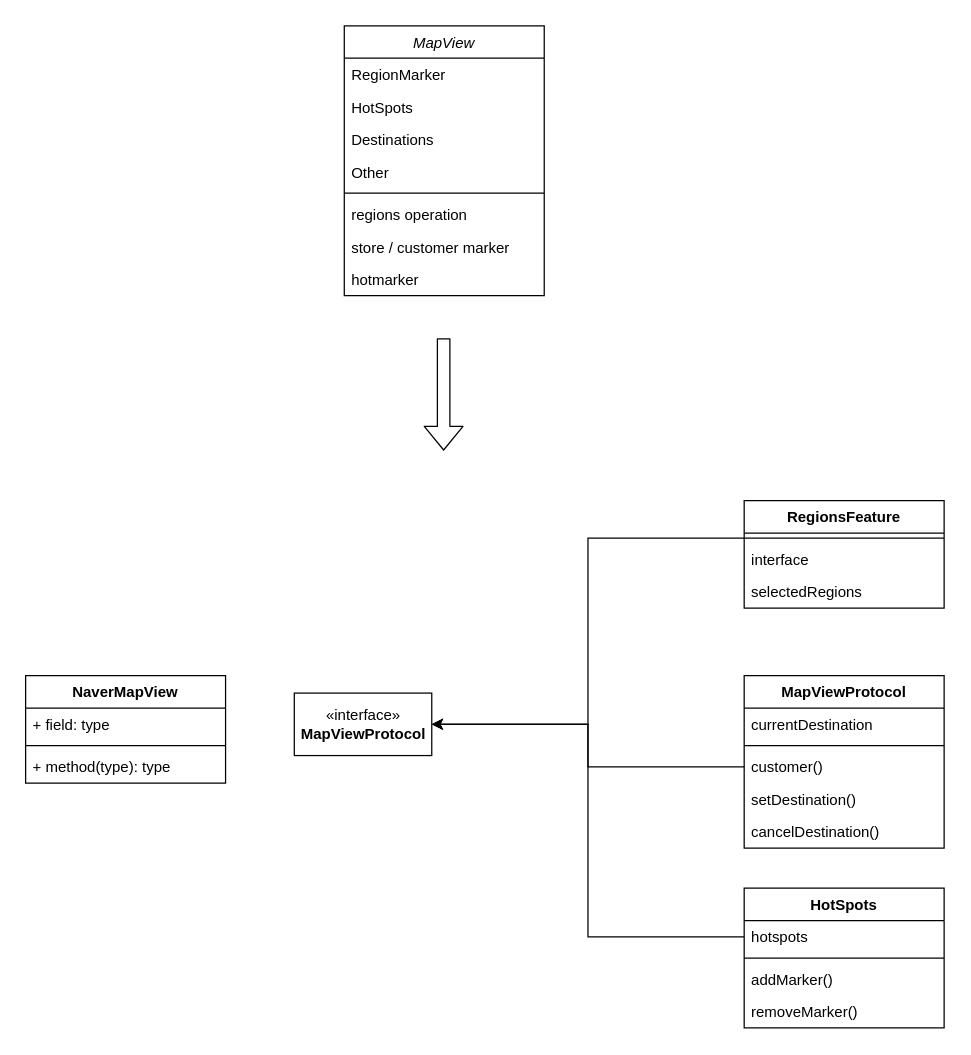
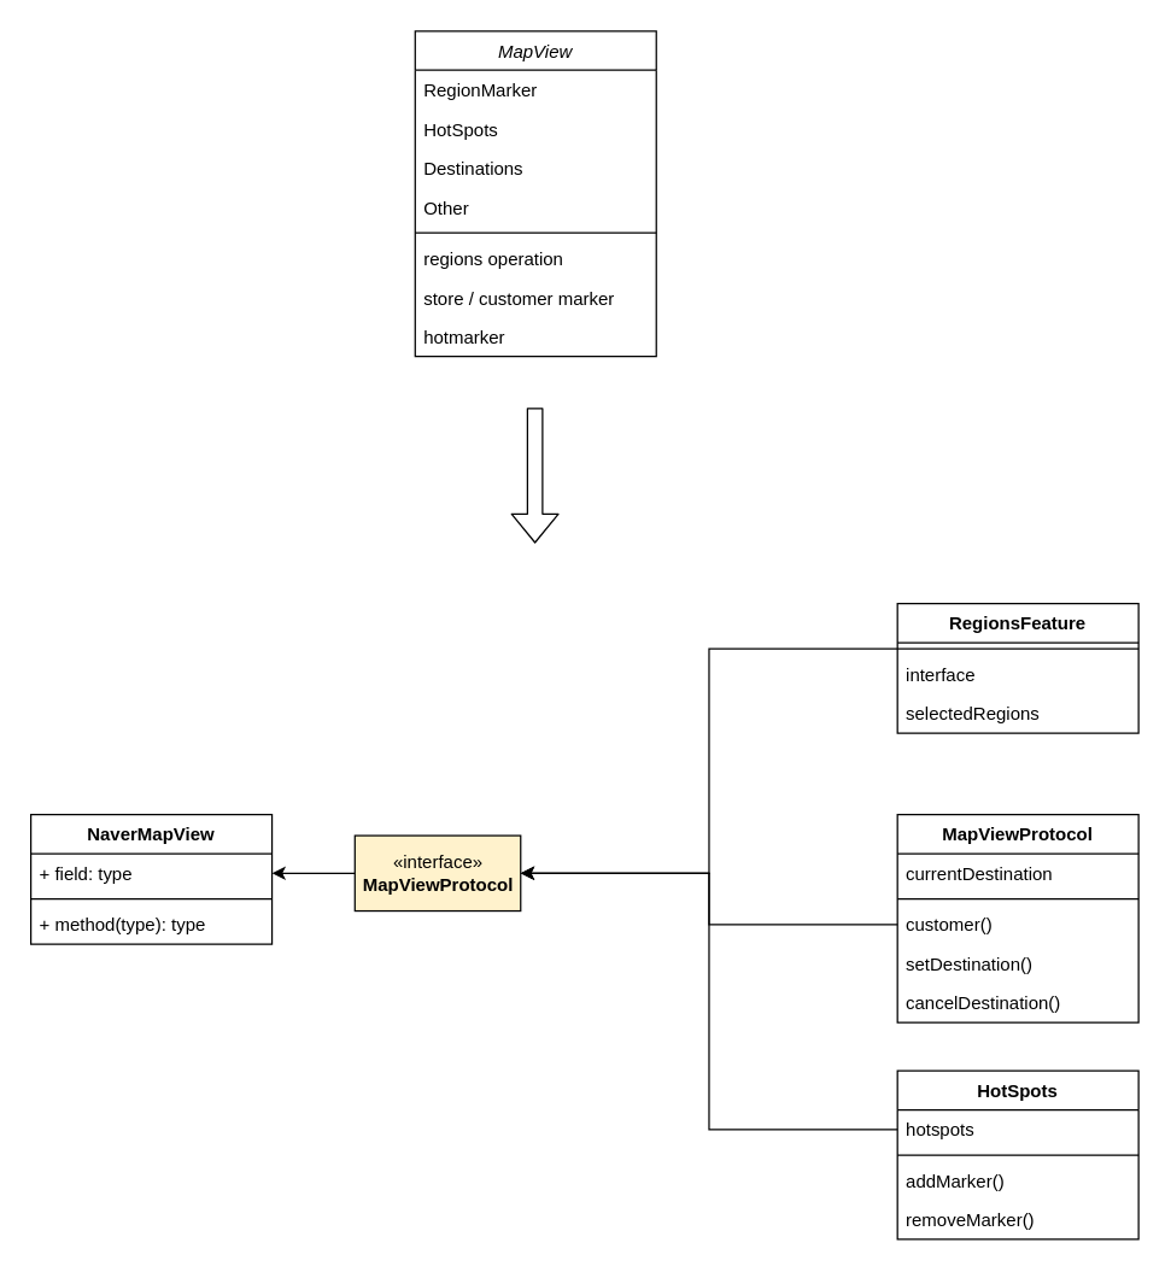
  <mxCell id="0" />
  <mxCell id="1" parent="0" />
  <mxCell id="2" value="MapView" style="swimlane;fontStyle=2;align=center;verticalAlign=top;childLayout=stackLayout;horizontal=1;startSize=26;horizontalStack=0;resizeParent=1;resizeLast=0;collapsible=1;marginBottom=0;rounded=0;shadow=0;strokeWidth=1;" parent="1" vertex="1"><mxGeometry x="275" y="20" width="160" height="216" as="geometry"><mxRectangle x="230" y="140" width="160" height="26" as="alternateBounds" /></mxGeometry></mxCell>
  <mxCell id="3" value="RegionMarker" style="text;align=left;verticalAlign=top;spacingLeft=4;spacingRight=4;overflow=hidden;rotatable=0;points=[[0,0.5],[1,0.5]];portConstraint=eastwest;" parent="2" vertex="1"><mxGeometry y="26" width="160" height="26" as="geometry" /></mxCell>
  <mxCell id="4" value="HotSpots" style="text;align=left;verticalAlign=top;spacingLeft=4;spacingRight=4;overflow=hidden;rotatable=0;points=[[0,0.5],[1,0.5]];portConstraint=eastwest;rounded=0;shadow=0;html=0;" parent="2" vertex="1"><mxGeometry y="52" width="160" height="26" as="geometry" /></mxCell>
  <mxCell id="5" value="Destinations" style="text;align=left;verticalAlign=top;spacingLeft=4;spacingRight=4;overflow=hidden;rotatable=0;points=[[0,0.5],[1,0.5]];portConstraint=eastwest;rounded=0;shadow=0;html=0;" parent="2" vertex="1"><mxGeometry y="78" width="160" height="26" as="geometry" /></mxCell>
  <mxCell id="6" value="Other" style="text;align=left;verticalAlign=top;spacingLeft=4;spacingRight=4;overflow=hidden;rotatable=0;points=[[0,0.5],[1,0.5]];portConstraint=eastwest;rounded=0;shadow=0;html=0;" vertex="1" parent="2"><mxGeometry y="104" width="160" height="26" as="geometry" /></mxCell>
  <mxCell id="7" value="" style="line;html=1;strokeWidth=1;align=left;verticalAlign=middle;spacingTop=-1;spacingLeft=3;spacingRight=3;rotatable=0;labelPosition=right;points=[];portConstraint=eastwest;" parent="2" vertex="1"><mxGeometry y="130" width="160" height="8" as="geometry" /></mxCell>
  <mxCell id="8" value="regions operation" style="text;align=left;verticalAlign=top;spacingLeft=4;spacingRight=4;overflow=hidden;rotatable=0;points=[[0,0.5],[1,0.5]];portConstraint=eastwest;" parent="2" vertex="1"><mxGeometry y="138" width="160" height="26" as="geometry" /></mxCell>
  <mxCell id="9" value="store / customer marker" style="text;align=left;verticalAlign=top;spacingLeft=4;spacingRight=4;overflow=hidden;rotatable=0;points=[[0,0.5],[1,0.5]];portConstraint=eastwest;" vertex="1" parent="2"><mxGeometry y="164" width="160" height="26" as="geometry" /></mxCell>
  <mxCell id="10" value="hotmarker" style="text;align=left;verticalAlign=top;spacingLeft=4;spacingRight=4;overflow=hidden;rotatable=0;points=[[0,0.5],[1,0.5]];portConstraint=eastwest;" vertex="1" parent="2"><mxGeometry y="190" width="160" height="26" as="geometry" /></mxCell>
- <mxCell id="12" value="«interface»&lt;br&gt;&lt;b&gt;MapViewProtocol&lt;/b&gt;" style="html=1;" vertex="1" parent="1"><mxGeometry x="235" y="554" width="110" height="50" as="geometry" /></mxCell>
+ <mxCell id="11" style="edgeStyle=orthogonalEdgeStyle;rounded=0;orthogonalLoop=1;jettySize=auto;html=1;entryX=1;entryY=0.5;entryDx=0;entryDy=0;" edge="1" parent="1" source="12" target="14"><mxGeometry relative="1" as="geometry" /></mxCell>
+ <mxCell id="12" value="«interface»&lt;br&gt;&lt;b&gt;MapViewProtocol&lt;/b&gt;" style="html=1;fillColor=#fff2cc;" vertex="1" parent="1"><mxGeometry x="235" y="554" width="110" height="50" as="geometry" /></mxCell>
  <mxCell id="13" value="NaverMapView" style="swimlane;fontStyle=1;align=center;verticalAlign=top;childLayout=stackLayout;horizontal=1;startSize=26;horizontalStack=0;resizeParent=1;resizeParentMax=0;resizeLast=0;collapsible=1;marginBottom=0;" vertex="1" parent="1"><mxGeometry x="20" y="540" width="160" height="86" as="geometry" /></mxCell>
  <mxCell id="14" value="+ field: type" style="text;strokeColor=none;fillColor=none;align=left;verticalAlign=top;spacingLeft=4;spacingRight=4;overflow=hidden;rotatable=0;points=[[0,0.5],[1,0.5]];portConstraint=eastwest;" vertex="1" parent="13"><mxGeometry y="26" width="160" height="26" as="geometry" /></mxCell>
  <mxCell id="15" value="" style="line;strokeWidth=1;fillColor=none;align=left;verticalAlign=middle;spacingTop=-1;spacingLeft=3;spacingRight=3;rotatable=0;labelPosition=right;points=[];portConstraint=eastwest;" vertex="1" parent="13"><mxGeometry y="52" width="160" height="8" as="geometry" /></mxCell>
  <mxCell id="16" value="+ method(type): type" style="text;strokeColor=none;fillColor=none;align=left;verticalAlign=top;spacingLeft=4;spacingRight=4;overflow=hidden;rotatable=0;points=[[0,0.5],[1,0.5]];portConstraint=eastwest;" vertex="1" parent="13"><mxGeometry y="60" width="160" height="26" as="geometry" /></mxCell>
  <mxCell id="17" value="RegionsFeature" style="swimlane;fontStyle=1;align=center;verticalAlign=top;childLayout=stackLayout;horizontal=1;startSize=26;horizontalStack=0;resizeParent=1;resizeParentMax=0;resizeLast=0;collapsible=1;marginBottom=0;" vertex="1" parent="1"><mxGeometry x="595" y="400" width="160" height="86" as="geometry" /></mxCell>
  <mxCell id="18" value="" style="line;strokeWidth=1;fillColor=none;align=left;verticalAlign=middle;spacingTop=-1;spacingLeft=3;spacingRight=3;rotatable=0;labelPosition=right;points=[];portConstraint=eastwest;" vertex="1" parent="17"><mxGeometry y="26" width="160" height="8" as="geometry" /></mxCell>
  <mxCell id="19" value="interface" style="text;strokeColor=none;fillColor=none;align=left;verticalAlign=top;spacingLeft=4;spacingRight=4;overflow=hidden;rotatable=0;points=[[0,0.5],[1,0.5]];portConstraint=eastwest;" vertex="1" parent="17"><mxGeometry y="34" width="160" height="26" as="geometry" /></mxCell>
  <mxCell id="20" value="selectedRegions" style="text;strokeColor=none;fillColor=none;align=left;verticalAlign=top;spacingLeft=4;spacingRight=4;overflow=hidden;rotatable=0;points=[[0,0.5],[1,0.5]];portConstraint=eastwest;" vertex="1" parent="17"><mxGeometry y="60" width="160" height="26" as="geometry" /></mxCell>
  <mxCell id="21" value="MapViewProtocol" style="swimlane;fontStyle=1;align=center;verticalAlign=top;childLayout=stackLayout;horizontal=1;startSize=26;horizontalStack=0;resizeParent=1;resizeParentMax=0;resizeLast=0;collapsible=1;marginBottom=0;" vertex="1" parent="1"><mxGeometry x="595" y="540" width="160" height="138" as="geometry" /></mxCell>
  <mxCell id="22" value="currentDestination" style="text;strokeColor=none;fillColor=none;align=left;verticalAlign=top;spacingLeft=4;spacingRight=4;overflow=hidden;rotatable=0;points=[[0,0.5],[1,0.5]];portConstraint=eastwest;" vertex="1" parent="21"><mxGeometry y="26" width="160" height="26" as="geometry" /></mxCell>
  <mxCell id="23" value="" style="line;strokeWidth=1;fillColor=none;align=left;verticalAlign=middle;spacingTop=-1;spacingLeft=3;spacingRight=3;rotatable=0;labelPosition=right;points=[];portConstraint=eastwest;" vertex="1" parent="21"><mxGeometry y="52" width="160" height="8" as="geometry" /></mxCell>
  <mxCell id="24" value="customer()" style="text;strokeColor=none;fillColor=none;align=left;verticalAlign=top;spacingLeft=4;spacingRight=4;overflow=hidden;rotatable=0;points=[[0,0.5],[1,0.5]];portConstraint=eastwest;" vertex="1" parent="21"><mxGeometry y="60" width="160" height="26" as="geometry" /></mxCell>
  <mxCell id="25" value="setDestination()" style="text;strokeColor=none;fillColor=none;align=left;verticalAlign=top;spacingLeft=4;spacingRight=4;overflow=hidden;rotatable=0;points=[[0,0.5],[1,0.5]];portConstraint=eastwest;" vertex="1" parent="21"><mxGeometry y="86" width="160" height="26" as="geometry" /></mxCell>
  <mxCell id="26" value="cancelDestination()" style="text;strokeColor=none;fillColor=none;align=left;verticalAlign=top;spacingLeft=4;spacingRight=4;overflow=hidden;rotatable=0;points=[[0,0.5],[1,0.5]];portConstraint=eastwest;" vertex="1" parent="21"><mxGeometry y="112" width="160" height="26" as="geometry" /></mxCell>
  <mxCell id="27" value="HotSpots" style="swimlane;fontStyle=1;align=center;verticalAlign=top;childLayout=stackLayout;horizontal=1;startSize=26;horizontalStack=0;resizeParent=1;resizeParentMax=0;resizeLast=0;collapsible=1;marginBottom=0;" vertex="1" parent="1"><mxGeometry x="595" y="710" width="160" height="112" as="geometry" /></mxCell>
  <mxCell id="28" value="hotspots" style="text;strokeColor=none;fillColor=none;align=left;verticalAlign=top;spacingLeft=4;spacingRight=4;overflow=hidden;rotatable=0;points=[[0,0.5],[1,0.5]];portConstraint=eastwest;" vertex="1" parent="27"><mxGeometry y="26" width="160" height="26" as="geometry" /></mxCell>
  <mxCell id="29" value="" style="line;strokeWidth=1;fillColor=none;align=left;verticalAlign=middle;spacingTop=-1;spacingLeft=3;spacingRight=3;rotatable=0;labelPosition=right;points=[];portConstraint=eastwest;" vertex="1" parent="27"><mxGeometry y="52" width="160" height="8" as="geometry" /></mxCell>
  <mxCell id="30" value="addMarker()" style="text;strokeColor=none;fillColor=none;align=left;verticalAlign=top;spacingLeft=4;spacingRight=4;overflow=hidden;rotatable=0;points=[[0,0.5],[1,0.5]];portConstraint=eastwest;" vertex="1" parent="27"><mxGeometry y="60" width="160" height="26" as="geometry" /></mxCell>
  <mxCell id="31" value="removeMarker()" style="text;strokeColor=none;fillColor=none;align=left;verticalAlign=top;spacingLeft=4;spacingRight=4;overflow=hidden;rotatable=0;points=[[0,0.5],[1,0.5]];portConstraint=eastwest;" vertex="1" parent="27"><mxGeometry y="86" width="160" height="26" as="geometry" /></mxCell>
  <mxCell id="32" style="edgeStyle=orthogonalEdgeStyle;rounded=0;orthogonalLoop=1;jettySize=auto;html=1;entryX=1;entryY=0.5;entryDx=0;entryDy=0;" edge="1" parent="1" source="28" target="12"><mxGeometry relative="1" as="geometry" /></mxCell>
  <mxCell id="33" style="edgeStyle=orthogonalEdgeStyle;rounded=0;orthogonalLoop=1;jettySize=auto;html=1;entryX=1;entryY=0.5;entryDx=0;entryDy=0;" edge="1" parent="1" source="24" target="12"><mxGeometry relative="1" as="geometry" /></mxCell>
  <mxCell id="34" style="edgeStyle=orthogonalEdgeStyle;rounded=0;orthogonalLoop=1;jettySize=auto;html=1;entryX=1;entryY=0.5;entryDx=0;entryDy=0;" edge="1" parent="1" source="18" target="12"><mxGeometry relative="1" as="geometry" /></mxCell>
  <mxCell id="35" value="" style="shape=flexArrow;endArrow=classic;html=1;" edge="1" parent="1"><mxGeometry width="50" height="50" relative="1" as="geometry"><mxPoint x="354.5" y="270" as="sourcePoint" /><mxPoint x="354.5" y="360" as="targetPoint" /></mxGeometry></mxCell>
